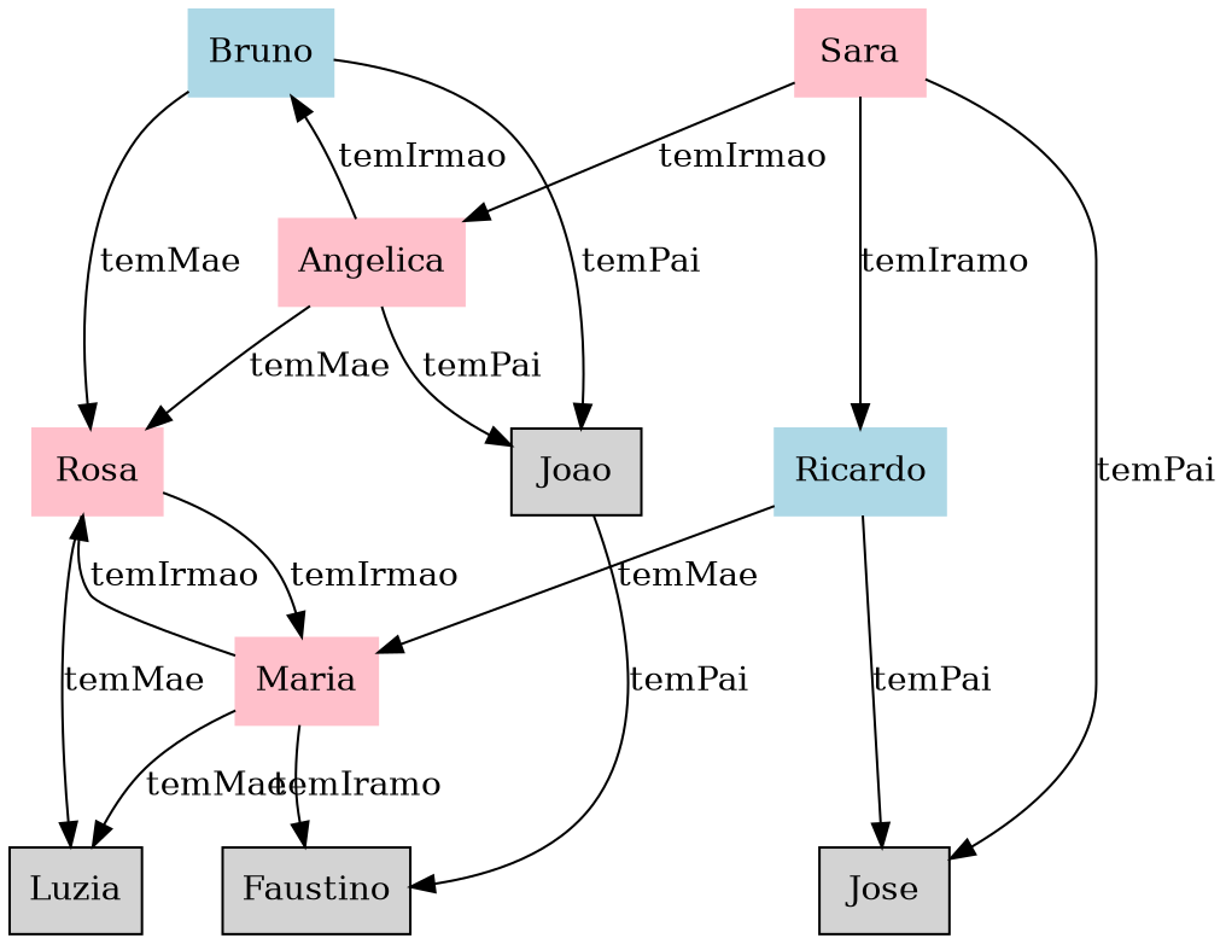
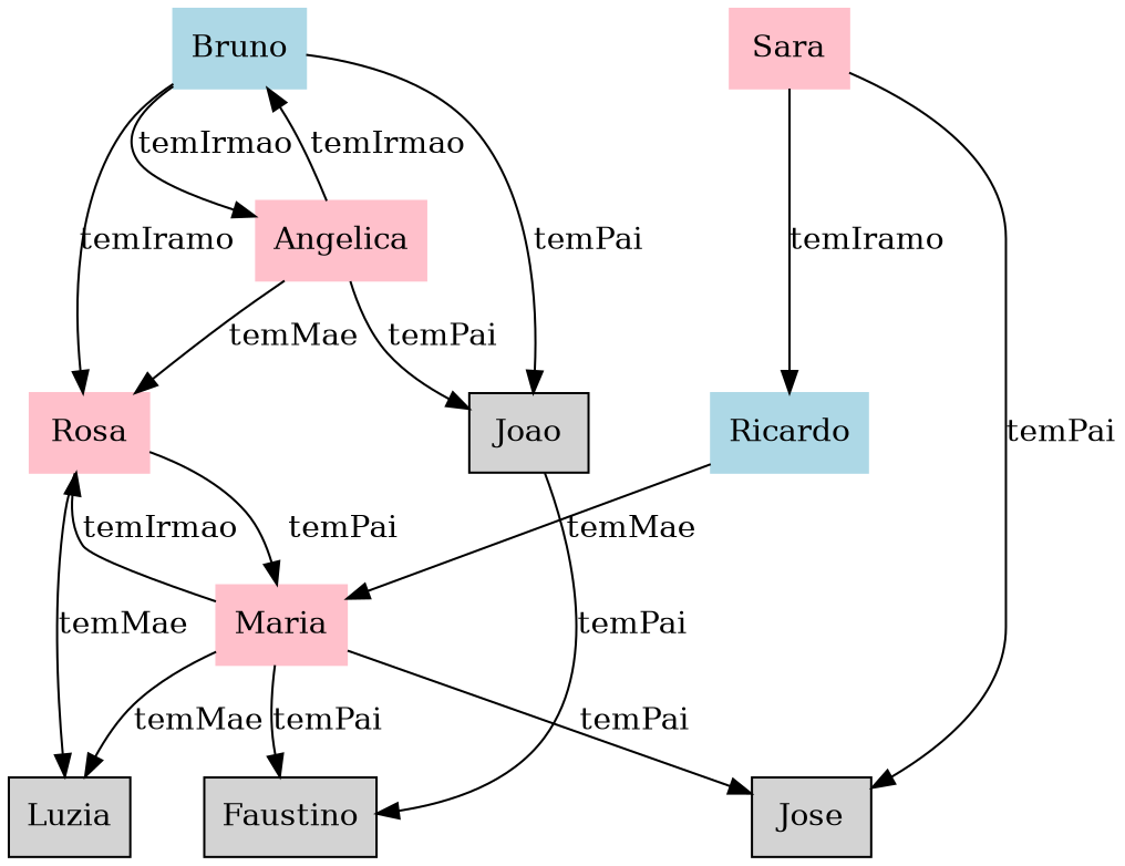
  digraph {
    node [shape=box style=filled]
    Bruno [color=lightblue]
    Rosa [color=pink]
    Angelica [color=pink]
    Joao
    Maria [color=pink]
    Luzia
    Faustino
    Ricardo [color=lightblue]
    Jose
    Sara [color=pink]
-   Bruno -> Rosa [label=temMae]
-   Sara -> Angelica [label=temIrmao]
+   Bruno -> Rosa [label=temIramo]
+   Bruno -> Angelica [label=temIrmao]
    Bruno -> Joao [label=temPai]
-   Rosa -> Maria [label=temIrmao]
+   Rosa -> Maria [label=temPai]
    Rosa -> Luzia [label=temMae]
    Angelica -> Bruno [label=temIrmao]
    Angelica -> Rosa [label=temMae]
    Angelica -> Joao [label=temPai]
    Joao -> Faustino [label=temPai]
    Maria -> Rosa [label=temIrmao]
    Maria -> Luzia [label=temMae]
-   Maria -> Faustino [label=temIramo]
+   Maria -> Faustino [label=temPai]
    Ricardo -> Maria [label=temMae]
-   Ricardo -> Jose [label=temPai]
+   Maria -> Jose [label=temPai]
    Sara -> Ricardo [label=temIramo]
    Sara -> Jose [label=temPai]
  }
